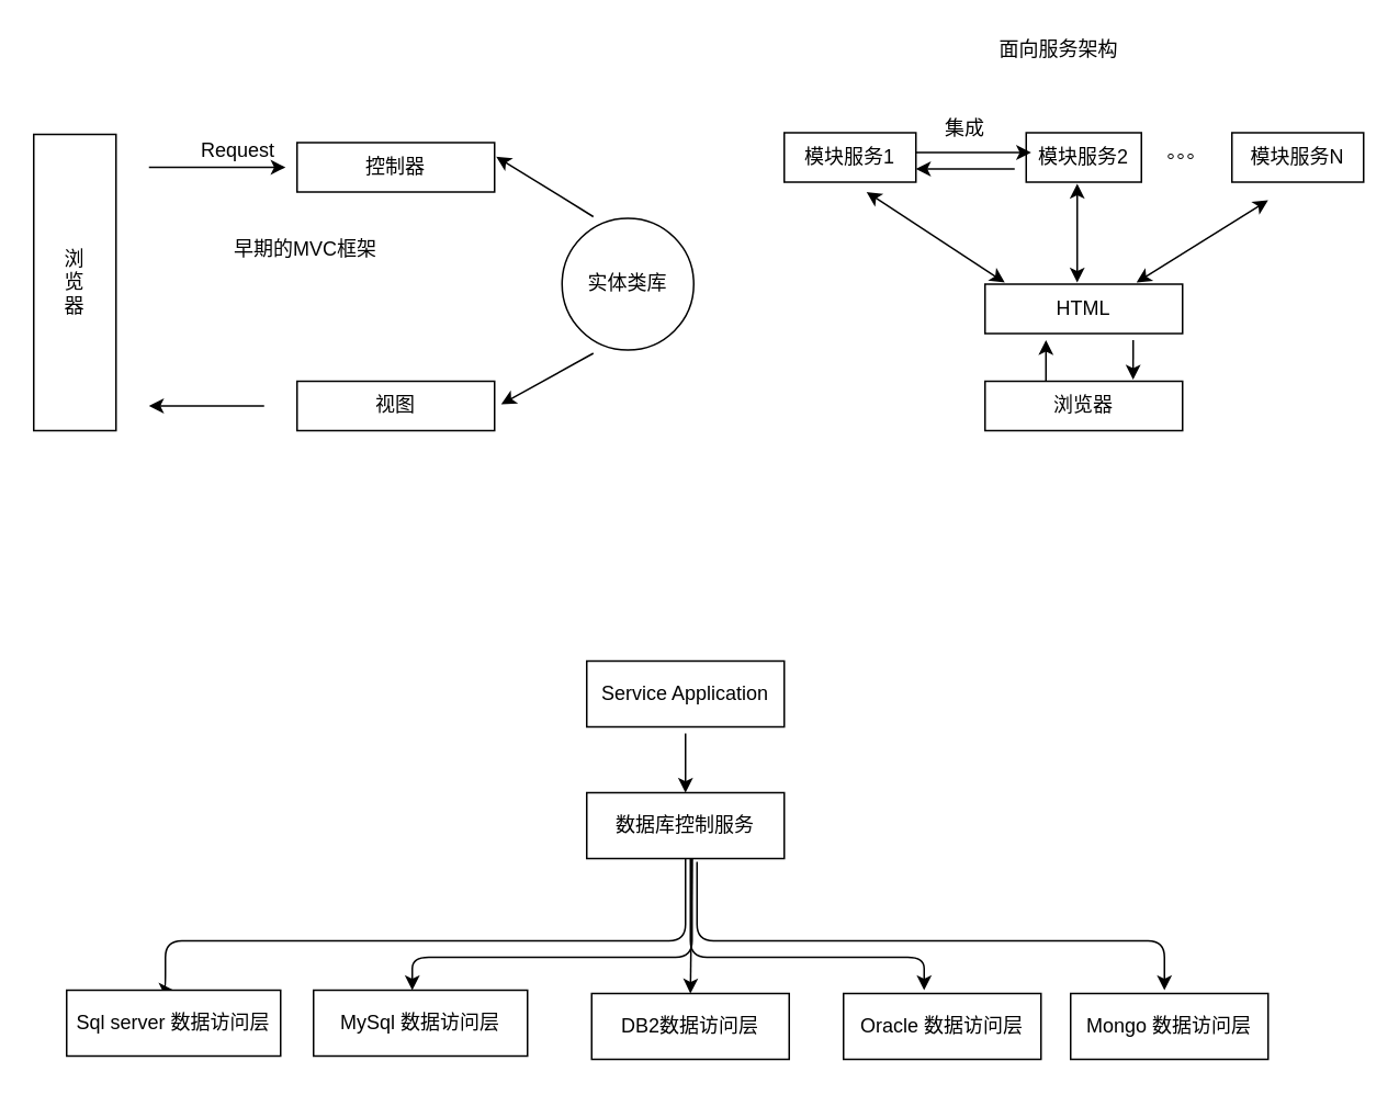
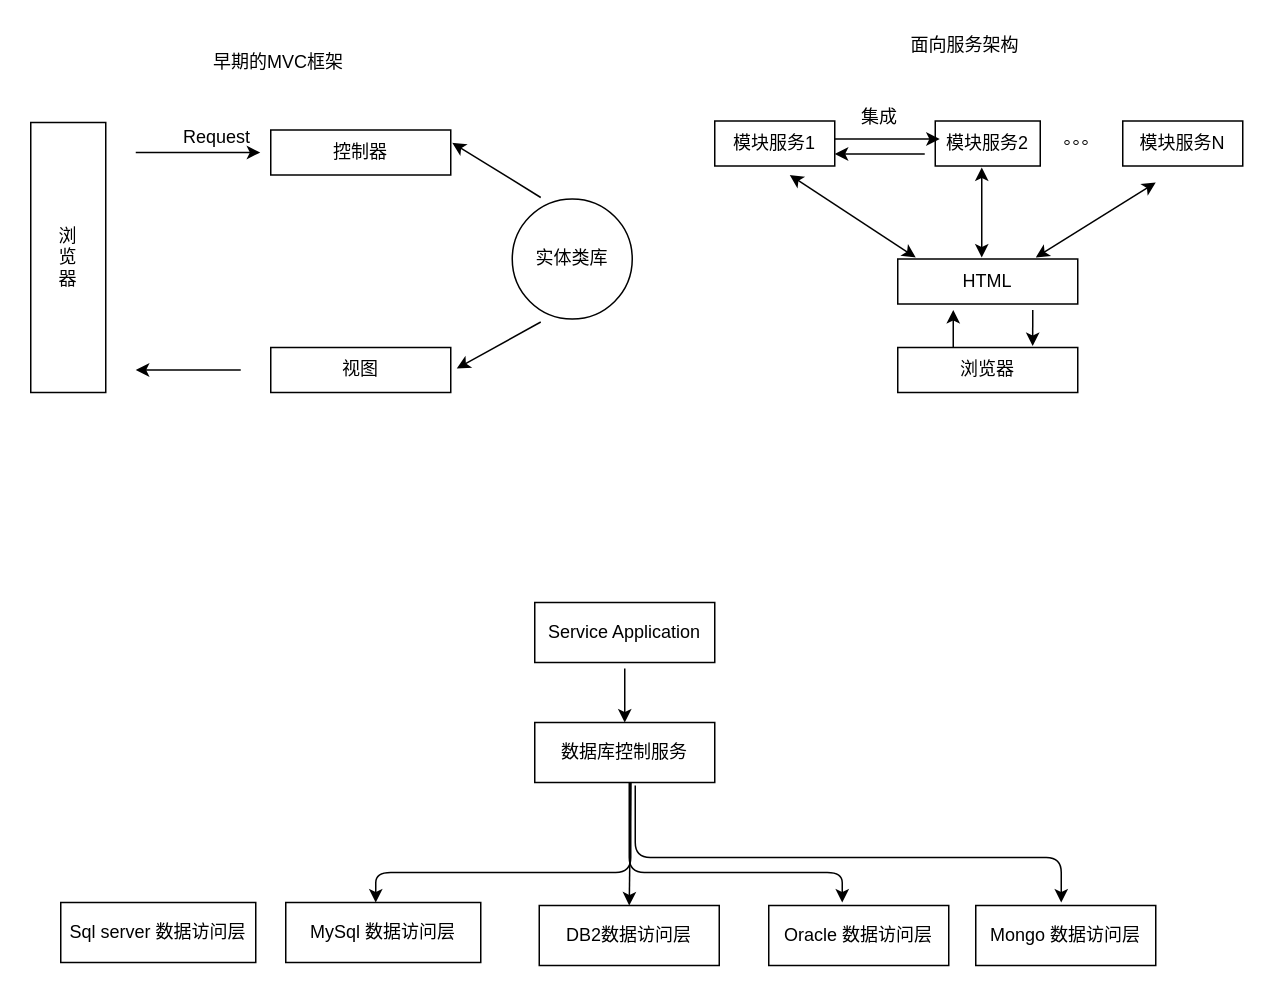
  <mxCell id="0" />
  <mxCell id="1" parent="0" />
  <mxCell id="2" value="浏&lt;br&gt;览&lt;br&gt;器" style="rounded=0;whiteSpace=wrap;html=1;" vertex="1" parent="1"><mxGeometry x="20" y="81" width="50" height="180" as="geometry" /></mxCell>
  <mxCell id="3" value="" style="endArrow=classic;html=1;" edge="1" parent="1"><mxGeometry width="50" height="50" relative="1" as="geometry"><mxPoint x="90" y="101" as="sourcePoint" /><mxPoint x="173" y="101" as="targetPoint" /></mxGeometry></mxCell>
  <mxCell id="4" value="Request" style="text;html=1;resizable=0;points=[];autosize=1;align=left;verticalAlign=top;spacingTop=-4;" vertex="1" parent="1"><mxGeometry x="120" y="81" width="60" height="20" as="geometry" /></mxCell>
  <mxCell id="5" value="控制器" style="rounded=0;whiteSpace=wrap;html=1;" vertex="1" parent="1"><mxGeometry x="180" y="86" width="120" height="30" as="geometry" /></mxCell>
  <mxCell id="6" value="实体类库" style="ellipse;whiteSpace=wrap;html=1;aspect=fixed;" vertex="1" parent="1"><mxGeometry x="341" y="132" width="80" height="80" as="geometry" /></mxCell>
  <mxCell id="7" value="" style="endArrow=classic;html=1;entryX=1;entryY=0.25;entryDx=0;entryDy=0;" edge="1" parent="1"><mxGeometry width="50" height="50" relative="1" as="geometry"><mxPoint x="360" y="131" as="sourcePoint" /><mxPoint x="301" y="94.5" as="targetPoint" /></mxGeometry></mxCell>
  <mxCell id="8" value="视图" style="rounded=0;whiteSpace=wrap;html=1;" vertex="1" parent="1"><mxGeometry x="180" y="231" width="120" height="30" as="geometry" /></mxCell>
  <mxCell id="9" value="" style="endArrow=classic;html=1;" edge="1" parent="1"><mxGeometry width="50" height="50" relative="1" as="geometry"><mxPoint x="360" y="214" as="sourcePoint" /><mxPoint x="304" y="245" as="targetPoint" /></mxGeometry></mxCell>
  <mxCell id="10" value="" style="endArrow=classic;html=1;" edge="1" parent="1"><mxGeometry width="50" height="50" relative="1" as="geometry"><mxPoint x="160" y="246" as="sourcePoint" /><mxPoint x="90" y="246" as="targetPoint" /></mxGeometry></mxCell>
- <mxCell id="11" value="早期的MVC框架" style="text;html=1;resizable=0;points=[];autosize=1;align=left;verticalAlign=top;spacingTop=-4;" vertex="1" parent="1"><mxGeometry x="140" y="141" width="100" height="20" as="geometry" /></mxCell>
+ <mxCell id="11" value="早期的MVC框架" style="text;html=1;resizable=0;points=[];autosize=1;align=left;verticalAlign=top;spacingTop=-4;" vertex="1" parent="1"><mxGeometry x="140" y="31" width="100" height="20" as="geometry" /></mxCell>
  <mxCell id="12" value="HTML" style="rounded=0;whiteSpace=wrap;html=1;" vertex="1" parent="1"><mxGeometry x="598" y="172" width="120" height="30" as="geometry" /></mxCell>
  <mxCell id="13" value="模块服务1" style="rounded=0;whiteSpace=wrap;html=1;" vertex="1" parent="1"><mxGeometry x="476" y="80" width="80" height="30" as="geometry" /></mxCell>
  <mxCell id="14" value="模块服务2" style="rounded=0;whiteSpace=wrap;html=1;" vertex="1" parent="1"><mxGeometry x="623" y="80" width="70" height="30" as="geometry" /></mxCell>
  <mxCell id="15" value="模块服务N" style="rounded=0;whiteSpace=wrap;html=1;" vertex="1" parent="1"><mxGeometry x="748" y="80" width="80" height="30" as="geometry" /></mxCell>
  <mxCell id="16" value="。。。" style="text;html=1;resizable=0;points=[];autosize=1;align=left;verticalAlign=top;spacingTop=-4;" vertex="1" parent="1"><mxGeometry x="707" y="82" width="50" height="20" as="geometry" /></mxCell>
  <mxCell id="17" value="" style="endArrow=classic;html=1;" edge="1" parent="1"><mxGeometry width="50" height="50" relative="1" as="geometry"><mxPoint x="556" y="92" as="sourcePoint" /><mxPoint x="626" y="92" as="targetPoint" /></mxGeometry></mxCell>
  <mxCell id="18" value="" style="endArrow=classic;html=1;" edge="1" parent="1"><mxGeometry width="50" height="50" relative="1" as="geometry"><mxPoint x="616" y="102" as="sourcePoint" /><mxPoint x="556" y="102" as="targetPoint" /></mxGeometry></mxCell>
  <mxCell id="19" value="集成" style="text;html=1;resizable=0;points=[];autosize=1;align=left;verticalAlign=top;spacingTop=-4;" vertex="1" parent="1"><mxGeometry x="572" y="68" width="40" height="20" as="geometry" /></mxCell>
  <mxCell id="20" value="面向服务架构" style="text;html=1;resizable=0;points=[];autosize=1;align=left;verticalAlign=top;spacingTop=-4;" vertex="1" parent="1"><mxGeometry x="605" y="20" width="90" height="20" as="geometry" /></mxCell>
  <mxCell id="21" value="" style="endArrow=classic;startArrow=classic;html=1;" edge="1" parent="1"><mxGeometry width="50" height="50" relative="1" as="geometry"><mxPoint x="610" y="171" as="sourcePoint" /><mxPoint x="526" y="116" as="targetPoint" /></mxGeometry></mxCell>
  <mxCell id="22" value="" style="endArrow=classic;startArrow=classic;html=1;" edge="1" parent="1"><mxGeometry width="50" height="50" relative="1" as="geometry"><mxPoint x="654" y="171" as="sourcePoint" /><mxPoint x="654" y="111" as="targetPoint" /></mxGeometry></mxCell>
  <mxCell id="23" value="" style="endArrow=classic;startArrow=classic;html=1;" edge="1" parent="1"><mxGeometry width="50" height="50" relative="1" as="geometry"><mxPoint x="690" y="171" as="sourcePoint" /><mxPoint x="770" y="121" as="targetPoint" /></mxGeometry></mxCell>
  <mxCell id="24" value="浏览器" style="rounded=0;whiteSpace=wrap;html=1;" vertex="1" parent="1"><mxGeometry x="598" y="231" width="120" height="30" as="geometry" /></mxCell>
  <mxCell id="25" value="" style="endArrow=classic;html=1;exitX=0.5;exitY=0;exitDx=0;exitDy=0;" edge="1" parent="1"><mxGeometry width="50" height="50" relative="1" as="geometry"><mxPoint x="635" y="231" as="sourcePoint" /><mxPoint x="635" y="206" as="targetPoint" /></mxGeometry></mxCell>
  <mxCell id="26" value="" style="endArrow=classic;html=1;entryX=0.808;entryY=-0.033;entryDx=0;entryDy=0;entryPerimeter=0;" edge="1" parent="1"><mxGeometry width="50" height="50" relative="1" as="geometry"><mxPoint x="688" y="206" as="sourcePoint" /><mxPoint x="687.96" y="230.01" as="targetPoint" /></mxGeometry></mxCell>
  <mxCell id="27" value="Service Application" style="rounded=0;whiteSpace=wrap;html=1;" vertex="1" parent="1"><mxGeometry x="356" y="401" width="120" height="40" as="geometry" /></mxCell>
  <mxCell id="28" value="数据库控制服务" style="rounded=0;whiteSpace=wrap;html=1;" vertex="1" parent="1"><mxGeometry x="356" y="481" width="120" height="40" as="geometry" /></mxCell>
- <mxCell id="29" value="" style="edgeStyle=segmentEdgeStyle;endArrow=classic;html=1;exitX=0.5;exitY=1;exitDx=0;exitDy=0;entryX=0.5;entryY=0;entryDx=0;entryDy=0;" edge="1" parent="1" source="28" target="32"><mxGeometry width="50" height="50" relative="1" as="geometry"><mxPoint x="20" y="591" as="sourcePoint" /><mxPoint x="70" y="601" as="targetPoint" /><Array as="points"><mxPoint x="416" y="571" /><mxPoint x="100" y="571" /></Array></mxGeometry></mxCell>
  <mxCell id="30" value="" style="endArrow=classic;html=1;entryX=0.5;entryY=0;entryDx=0;entryDy=0;" edge="1" parent="1" target="28"><mxGeometry width="50" height="50" relative="1" as="geometry"><mxPoint x="416" y="445" as="sourcePoint" /><mxPoint x="70" y="631" as="targetPoint" /></mxGeometry></mxCell>
  <mxCell id="31" value="" style="edgeStyle=segmentEdgeStyle;endArrow=classic;html=1;" edge="1" parent="1"><mxGeometry width="50" height="50" relative="1" as="geometry"><mxPoint x="420" y="521" as="sourcePoint" /><mxPoint x="250" y="601" as="targetPoint" /><Array as="points"><mxPoint x="420" y="581" /><mxPoint x="250" y="581" /></Array></mxGeometry></mxCell>
  <mxCell id="32" value="Sql server 数据访问层" style="rounded=0;whiteSpace=wrap;html=1;" vertex="1" parent="1"><mxGeometry x="40" y="601" width="130" height="40" as="geometry" /></mxCell>
  <mxCell id="33" value="MySql 数据访问层" style="rounded=0;whiteSpace=wrap;html=1;" vertex="1" parent="1"><mxGeometry x="190" y="601" width="130" height="40" as="geometry" /></mxCell>
  <mxCell id="34" value="DB2数据访问层" style="rounded=0;whiteSpace=wrap;html=1;" vertex="1" parent="1"><mxGeometry x="359" y="603" width="120" height="40" as="geometry" /></mxCell>
  <mxCell id="35" value="" style="endArrow=classic;html=1;entryX=0.5;entryY=0;entryDx=0;entryDy=0;" edge="1" parent="1" target="34"><mxGeometry width="50" height="50" relative="1" as="geometry"><mxPoint x="420" y="521" as="sourcePoint" /><mxPoint x="70" y="671" as="targetPoint" /></mxGeometry></mxCell>
  <mxCell id="36" value="Oracle 数据访问层" style="rounded=0;whiteSpace=wrap;html=1;" vertex="1" parent="1"><mxGeometry x="512" y="603" width="120" height="40" as="geometry" /></mxCell>
  <mxCell id="37" value="Mongo 数据访问层" style="rounded=0;whiteSpace=wrap;html=1;" vertex="1" parent="1"><mxGeometry x="650" y="603" width="120" height="40" as="geometry" /></mxCell>
  <mxCell id="38" value="" style="edgeStyle=segmentEdgeStyle;endArrow=classic;html=1;" edge="1" parent="1"><mxGeometry width="50" height="50" relative="1" as="geometry"><mxPoint x="419" y="521" as="sourcePoint" /><mxPoint x="561" y="601" as="targetPoint" /><Array as="points"><mxPoint x="419" y="581" /><mxPoint x="561" y="581" /></Array></mxGeometry></mxCell>
  <mxCell id="39" value="" style="edgeStyle=segmentEdgeStyle;endArrow=classic;html=1;exitX=0.583;exitY=1.05;exitDx=0;exitDy=0;exitPerimeter=0;" edge="1" parent="1"><mxGeometry width="50" height="50" relative="1" as="geometry"><mxPoint x="423" y="523" as="sourcePoint" /><mxPoint x="707" y="601" as="targetPoint" /><Array as="points"><mxPoint x="423" y="571" /><mxPoint x="707" y="571" /></Array></mxGeometry></mxCell>
